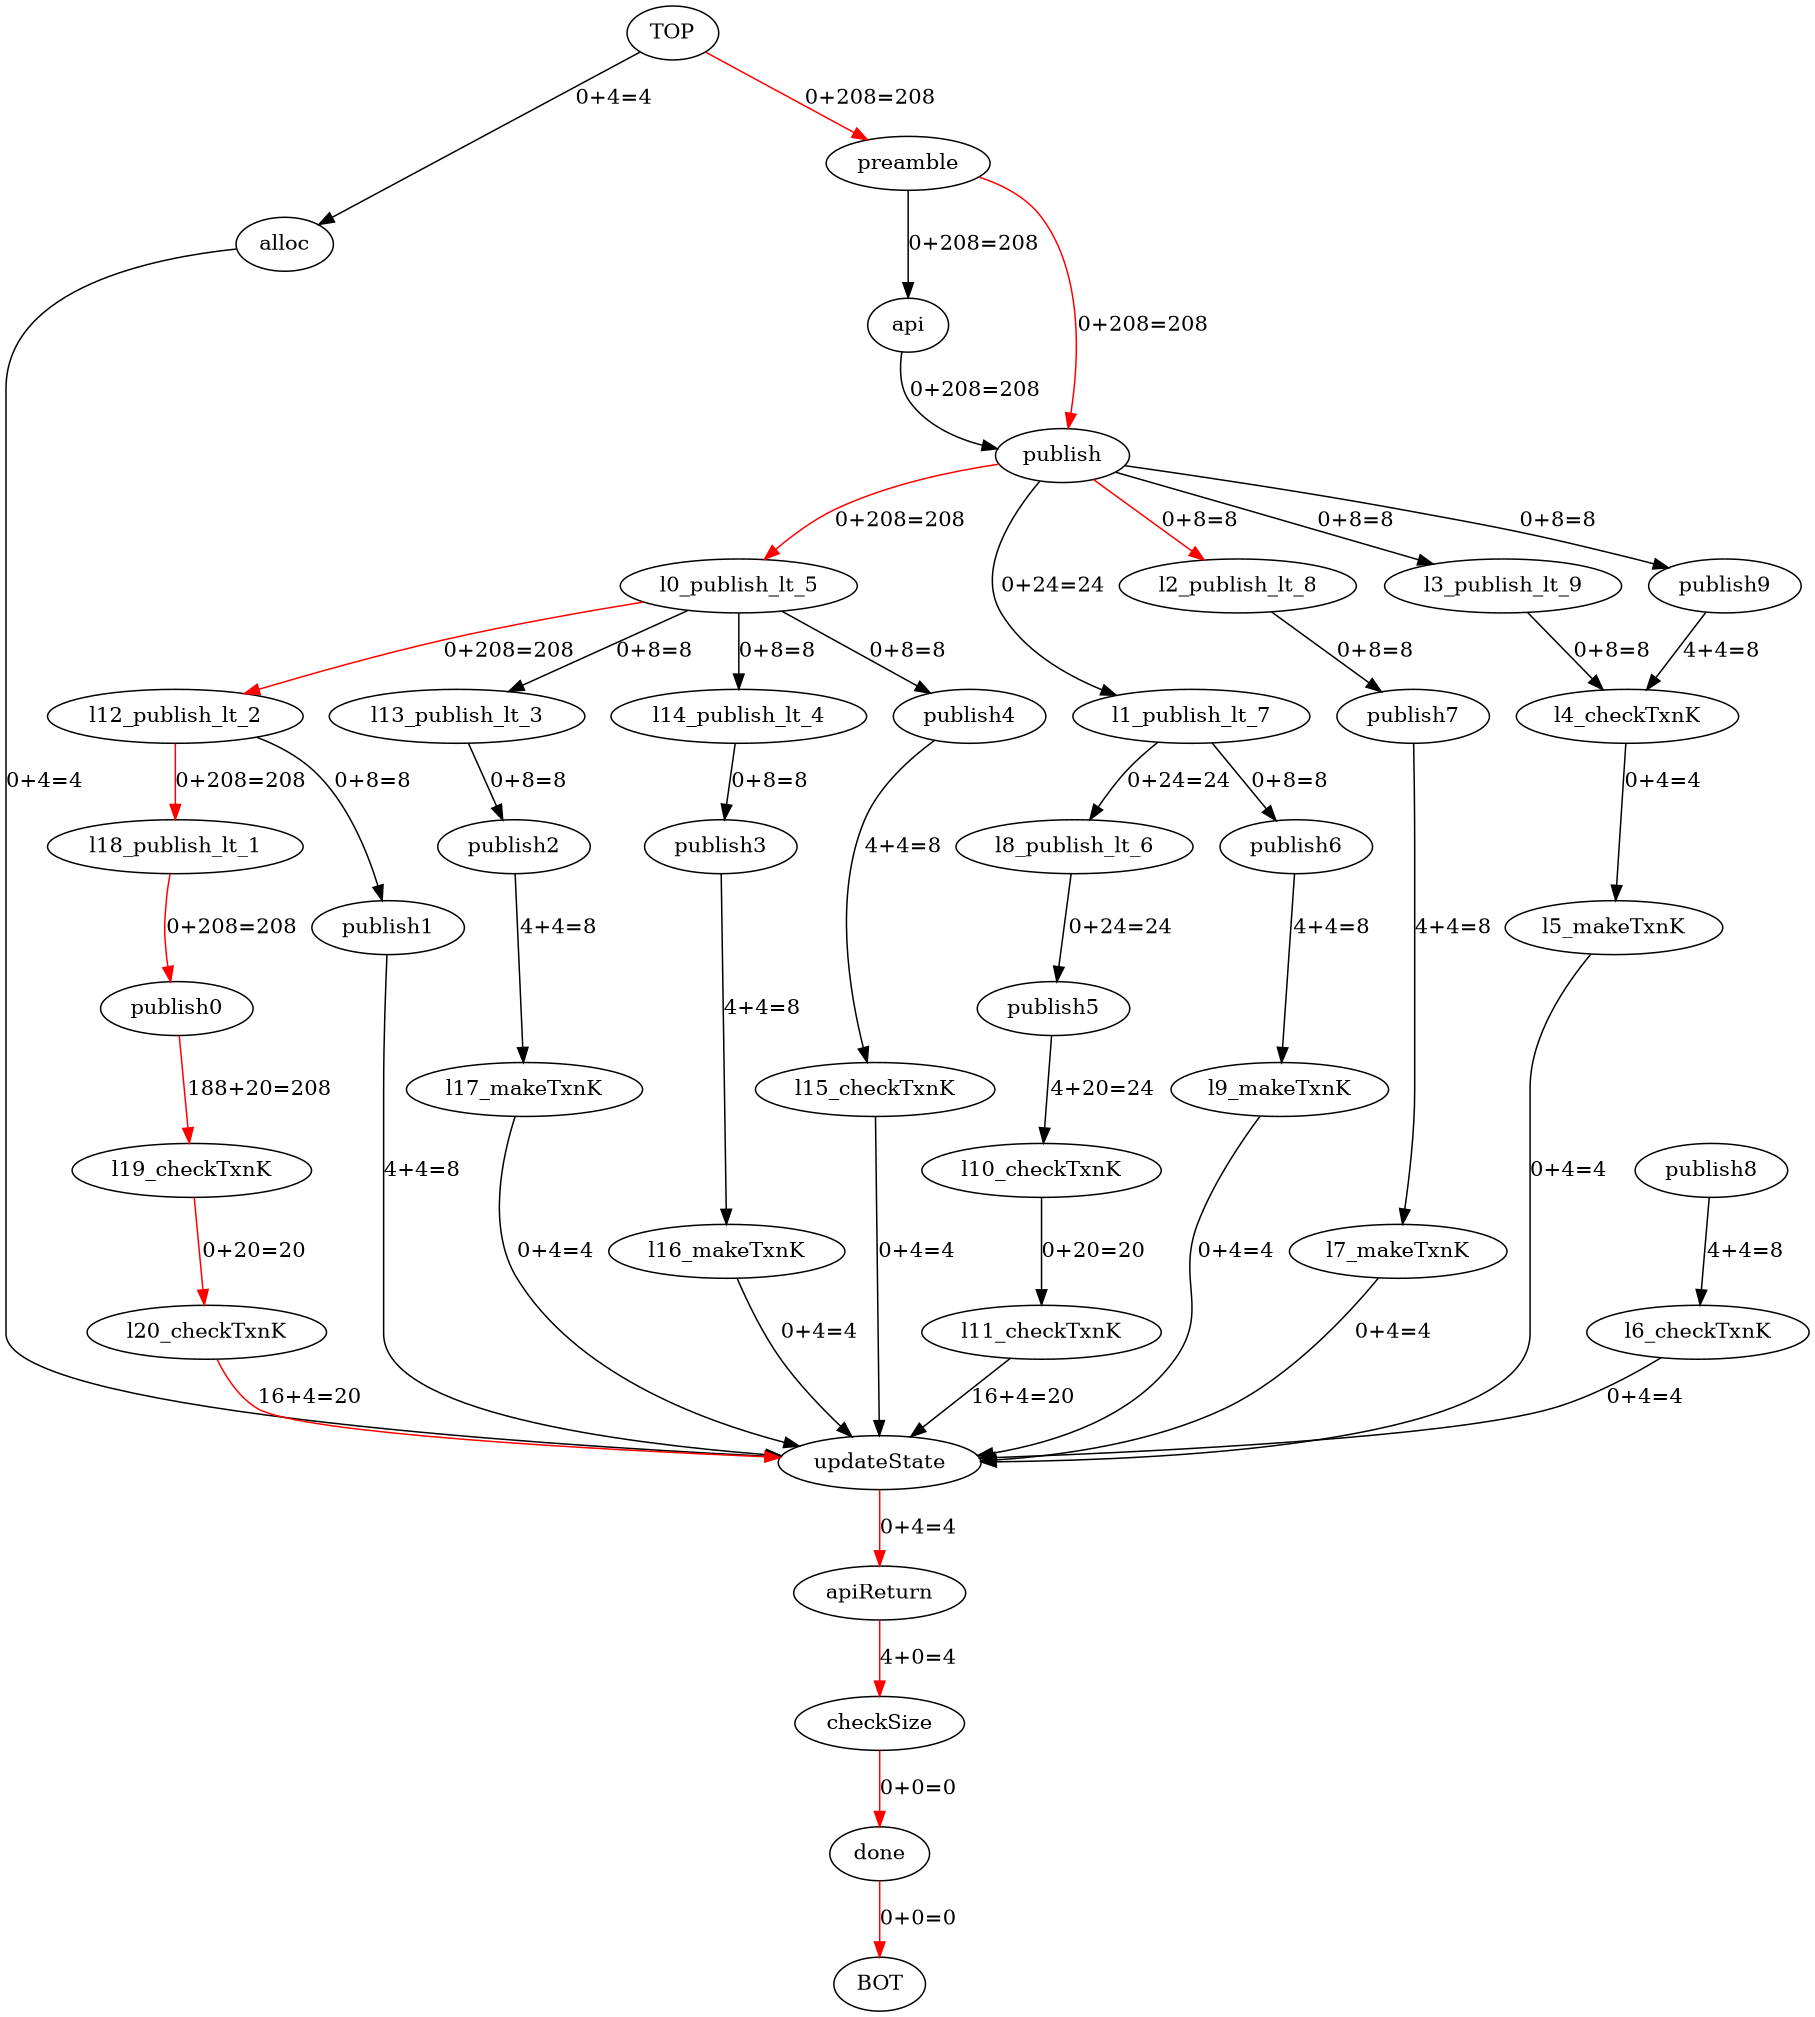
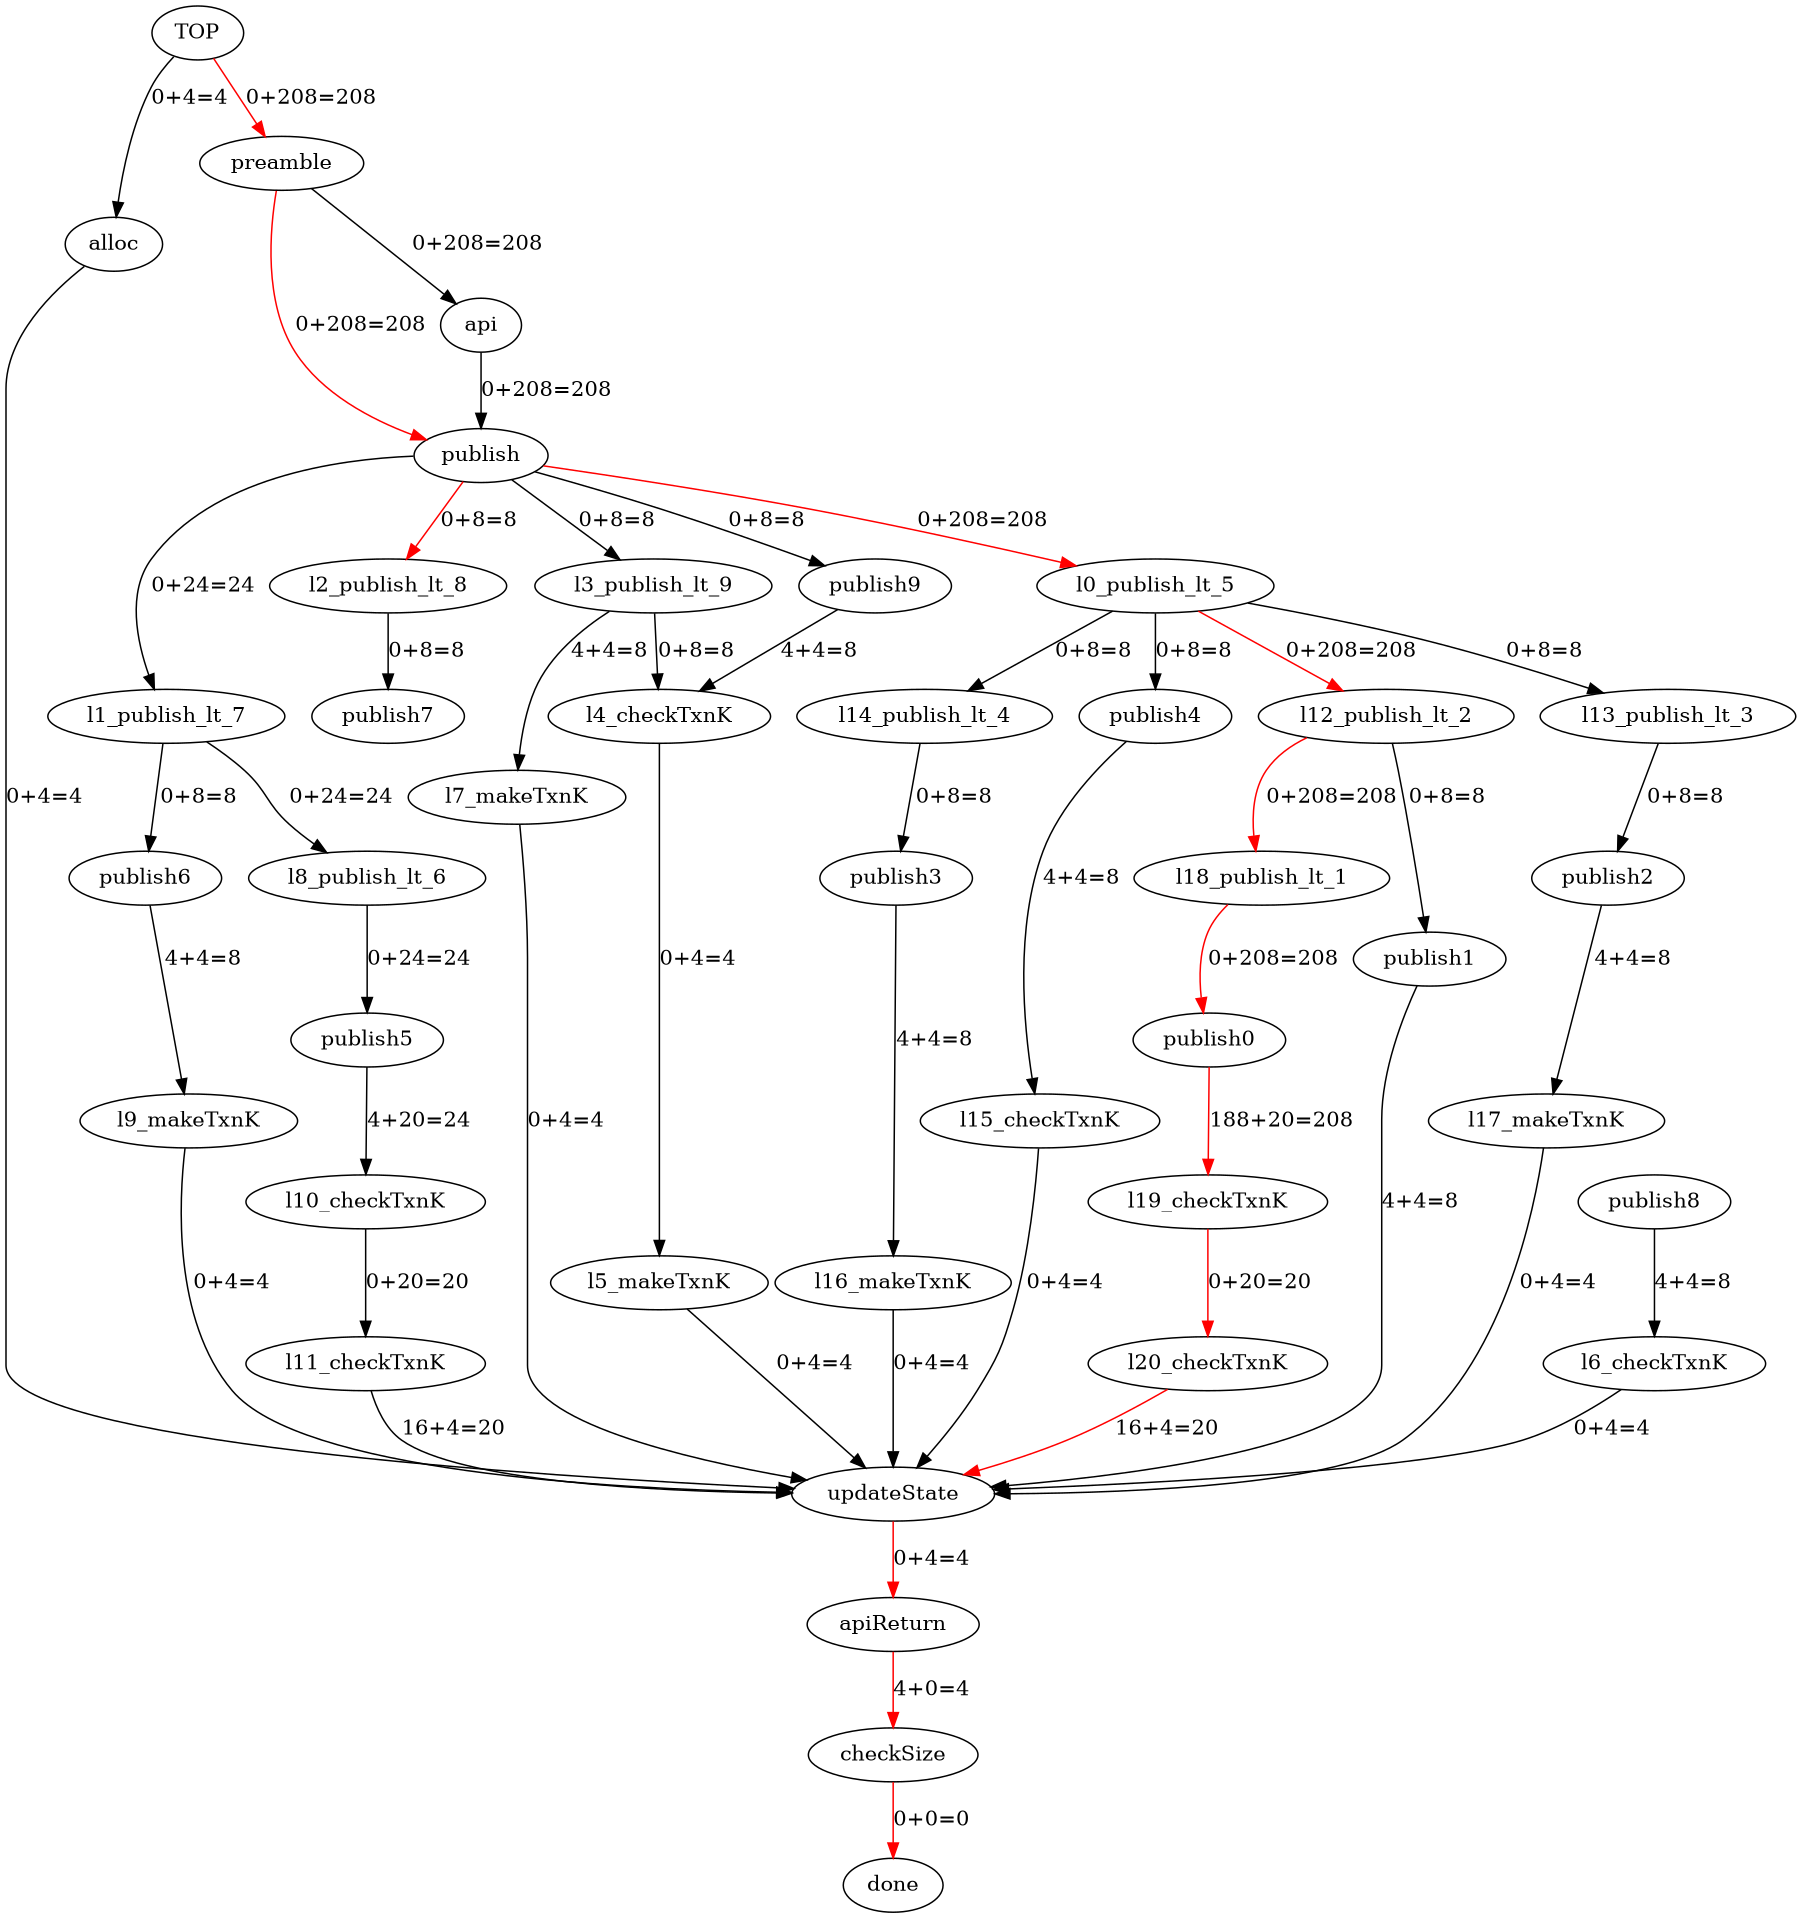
  digraph {
    TOP
    alloc
    preamble
    updateState
    api
    publish
    apiReturn
    l0_publish_lt_5
    l1_publish_lt_7
    l2_publish_lt_8
    l3_publish_lt_9
    publish9
    checkSize
    done
    l12_publish_lt_2
    l13_publish_lt_3
    l14_publish_lt_4
    publish4
    l8_publish_lt_6
    publish6
    publish7
    l4_checkTxnK
-   BOT
    l18_publish_lt_1
    publish1
    publish2
    publish3
    l15_checkTxnK
    publish0
    l17_makeTxnK
    l16_makeTxnK
    l10_checkTxnK
    l11_checkTxnK
    l19_checkTxnK
    l20_checkTxnK
    publish5
    l9_makeTxnK
    l7_makeTxnK
    publish8
    l6_checkTxnK
    l5_makeTxnK
    TOP -> alloc [label="0+4=4"]
    TOP -> preamble [color=red label="0+208=208"]
    alloc -> updateState [label="0+4=4"]
    preamble -> api [label="0+208=208"]
    preamble -> publish [color=red label="0+208=208"]
    updateState -> apiReturn [color=red label="0+4=4"]
    api -> publish [label="0+208=208"]
    publish -> l0_publish_lt_5 [color=red label="0+208=208"]
    publish -> l1_publish_lt_7 [label="0+24=24"]
    publish -> l2_publish_lt_8 [color=red label="0+8=8"]
    publish -> l3_publish_lt_9 [label="0+8=8"]
    publish -> publish9 [label="0+8=8"]
    apiReturn -> checkSize [color=red label="4+0=4"]
    l0_publish_lt_5 -> l12_publish_lt_2 [color=red label="0+208=208"]
    l0_publish_lt_5 -> l13_publish_lt_3 [label="0+8=8"]
    l0_publish_lt_5 -> l14_publish_lt_4 [label="0+8=8"]
    l0_publish_lt_5 -> publish4 [label="0+8=8"]
    l1_publish_lt_7 -> l8_publish_lt_6 [label="0+24=24"]
    l1_publish_lt_7 -> publish6 [label="0+8=8"]
    l2_publish_lt_8 -> publish7 [label="0+8=8"]
    l3_publish_lt_9 -> l4_checkTxnK [label="0+8=8"]
    publish9 -> l4_checkTxnK [label="4+4=8"]
    checkSize -> done [color=red label="0+0=0"]
-   done -> BOT [color=red label="0+0=0"]
    l12_publish_lt_2 -> l18_publish_lt_1 [color=red label="0+208=208"]
    l12_publish_lt_2 -> publish1 [label="0+8=8"]
    l13_publish_lt_3 -> publish2 [label="0+8=8"]
    l14_publish_lt_4 -> publish3 [label="0+8=8"]
    publish4 -> l15_checkTxnK [label="4+4=8"]
    l8_publish_lt_6 -> publish5 [label="0+24=24"]
    publish6 -> l9_makeTxnK [label="4+4=8"]
-   publish7 -> l7_makeTxnK [label="4+4=8"]
+   l3_publish_lt_9 -> l7_makeTxnK [label="4+4=8"]
    l4_checkTxnK -> l5_makeTxnK [label="0+4=4"]
    l18_publish_lt_1 -> publish0 [color=red label="0+208=208"]
    publish1 -> updateState [label="4+4=8"]
    publish2 -> l17_makeTxnK [label="4+4=8"]
    publish3 -> l16_makeTxnK [label="4+4=8"]
    l15_checkTxnK -> updateState [label="0+4=4"]
    publish0 -> l19_checkTxnK [color=red label="188+20=208"]
    l17_makeTxnK -> updateState [label="0+4=4"]
    l16_makeTxnK -> updateState [label="0+4=4"]
    l10_checkTxnK -> l11_checkTxnK [label="0+20=20"]
    l11_checkTxnK -> updateState [label="16+4=20"]
    l19_checkTxnK -> l20_checkTxnK [color=red label="0+20=20"]
    l20_checkTxnK -> updateState [color=red label="16+4=20"]
    publish5 -> l10_checkTxnK [label="4+20=24"]
    l9_makeTxnK -> updateState [label="0+4=4"]
    l7_makeTxnK -> updateState [label="0+4=4"]
    publish8 -> l6_checkTxnK [label="4+4=8"]
    l6_checkTxnK -> updateState [label="0+4=4"]
    l5_makeTxnK -> updateState [label="0+4=4"]
  }
